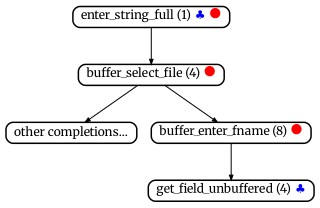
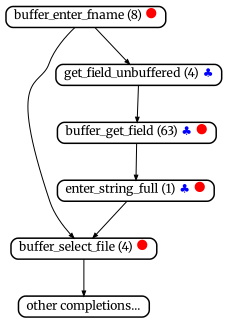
  digraph {
    compound=true
    fontname=Merriweather
    nodesep=0.2
    rankdir=TB
    ranksep=0.5
    node [color=black fontname=Merriweather fontsize=12 penwidth=1.5 shape=Mrecord style=rounded]
    edge [arrowsize=0.5 fontname=Merriweather penwidth=1.0]
    n1 [height=0.2 label=<other completions...>]
    n2 [height=0.2 label=<buffer_enter_fname (8) <font color="red">●</font> >]
    n3 [height=0.2 label=<buffer_select_file (4) <font color="red">●</font> >]
    n4 [height=0.2 label=<get_field_unbuffered (4) <font color="blue">♣</font> >]
+   n5 [height=0.2 label=<buffer_get_field (63) <font color="blue">♣</font> <font color="red">●</font> >]
    n6 [height=0.2 label=<enter_string_full (1) <font color="blue">♣</font> <font color="red">●</font> >]
-   n3 -> n2
+   n2 -> n3
    n2 -> n4
    n3 -> n1
+   n4 -> n5
+   n5 -> n6
    n6 -> n3
  }
